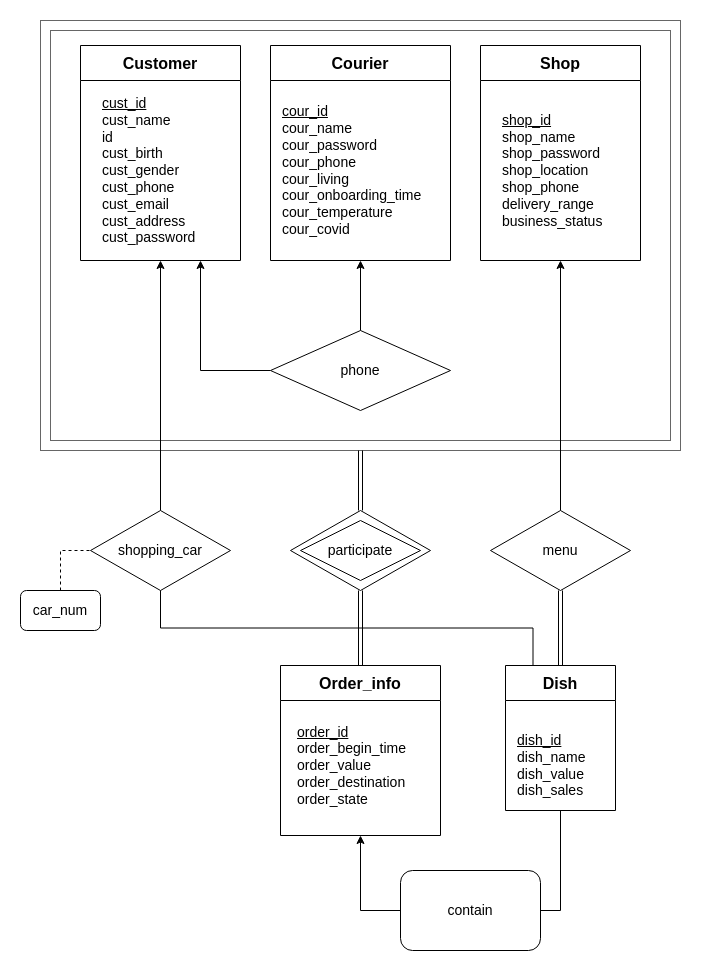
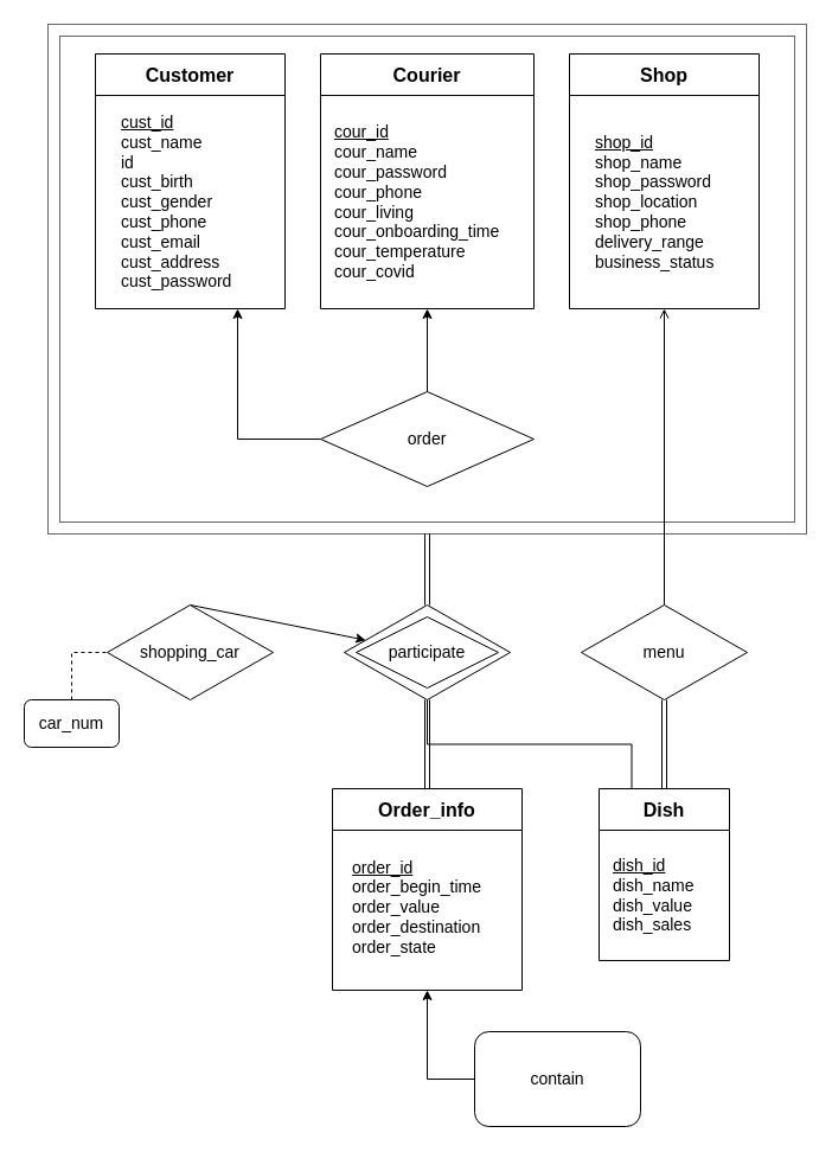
  <mxCell id="0" />
  <mxCell id="1" parent="0" />
  <mxCell id="2" value="" style="rounded=0;whiteSpace=wrap;html=1;fontSize=14;fillColor=none;fontColor=#333333;strokeColor=#666666;perimeterSpacing=0;" vertex="1" parent="1"><mxGeometry x="50" y="30" width="620" height="410" as="geometry" /></mxCell>
  <mxCell id="3" value="" style="rounded=0;whiteSpace=wrap;html=1;fontSize=14;fillColor=none;fontColor=#333333;strokeColor=#666666;perimeterSpacing=0;" vertex="1" parent="1"><mxGeometry x="40" y="20" width="640" height="430" as="geometry" /></mxCell>
  <mxCell id="4" value="Customer" style="swimlane;whiteSpace=wrap;html=1;fontSize=16;startSize=35;" vertex="1" parent="1"><mxGeometry x="80" y="45" width="160" height="215" as="geometry" /></mxCell>
  <mxCell id="5" value="&lt;u&gt;cust_id&lt;/u&gt;&lt;br&gt;&lt;div style=&quot;&quot;&gt;&lt;span style=&quot;background-color: initial;&quot;&gt;cust_name&lt;/span&gt;&lt;/div&gt;&lt;div style=&quot;&quot;&gt;&lt;span style=&quot;background-color: initial;&quot;&gt;id&lt;/span&gt;&lt;/div&gt;&lt;div style=&quot;&quot;&gt;&lt;span style=&quot;background-color: initial;&quot;&gt;cust_birth&lt;/span&gt;&lt;/div&gt;&lt;div style=&quot;&quot;&gt;cust_gender&lt;/div&gt;&lt;div style=&quot;&quot;&gt;cust_phone&lt;/div&gt;&lt;div style=&quot;&quot;&gt;cust_email&lt;/div&gt;&lt;div style=&quot;&quot;&gt;cust_address&lt;/div&gt;&lt;div style=&quot;&quot;&gt;cust_password&lt;/div&gt;" style="text;html=1;align=left;verticalAlign=middle;resizable=0;points=[];autosize=1;strokeColor=none;fillColor=none;fontSize=14;" vertex="1" parent="4"><mxGeometry x="20" y="45" width="120" height="160" as="geometry" /></mxCell>
  <mxCell id="6" value="Shop" style="swimlane;whiteSpace=wrap;html=1;fontSize=16;startSize=35;" vertex="1" parent="1"><mxGeometry x="480" y="45" width="160" height="215" as="geometry" /></mxCell>
  <mxCell id="7" value="&lt;u&gt;shop_id&lt;br&gt;&lt;/u&gt;shop_name&lt;br&gt;shop_password&lt;br&gt;shop_location&lt;br&gt;shop_phone&lt;br&gt;delivery_range&lt;br&gt;business_status" style="text;html=1;align=left;verticalAlign=middle;resizable=0;points=[];autosize=1;strokeColor=none;fillColor=none;fontSize=14;" vertex="1" parent="6"><mxGeometry x="20" y="60" width="120" height="130" as="geometry" /></mxCell>
  <mxCell id="8" value="Courier" style="swimlane;whiteSpace=wrap;html=1;fontSize=16;startSize=35;" vertex="1" parent="1"><mxGeometry x="270" y="45" width="180" height="215" as="geometry" /></mxCell>
  <mxCell id="9" value="&lt;u&gt;cour_id&lt;br&gt;&lt;/u&gt;cour_name&lt;br&gt;cour_password&lt;br&gt;cour_phone&lt;br&gt;cour_living&lt;br&gt;cour_onboarding_time&lt;br&gt;cour_temperature&lt;br&gt;cour_covid" style="text;html=1;align=left;verticalAlign=middle;resizable=0;points=[];autosize=1;strokeColor=none;fillColor=none;fontSize=14;" vertex="1" parent="8"><mxGeometry x="10" y="50" width="160" height="150" as="geometry" /></mxCell>
  <mxCell id="10" value="Order_info" style="swimlane;whiteSpace=wrap;html=1;fontSize=16;startSize=35;" vertex="1" parent="1"><mxGeometry x="280" y="665" width="160" height="170" as="geometry" /></mxCell>
  <mxCell id="11" value="&lt;u&gt;order_id&lt;/u&gt;&lt;br&gt;order_begin_time&lt;br&gt;order_value&lt;br&gt;order_destination&lt;br&gt;order_state" style="text;html=1;align=left;verticalAlign=middle;resizable=0;points=[];autosize=1;strokeColor=none;fillColor=none;fontSize=14;" vertex="1" parent="10"><mxGeometry x="15" y="50" width="130" height="100" as="geometry" /></mxCell>
  <mxCell id="12" value="Dish" style="swimlane;whiteSpace=wrap;html=1;fontSize=16;startSize=35;" vertex="1" parent="1"><mxGeometry x="505" y="665" width="110" height="145" as="geometry" /></mxCell>
- <mxCell id="13" value="&lt;u&gt;dish_id&lt;/u&gt;&lt;br&gt;dish_name&lt;br&gt;dish_value&lt;br&gt;dish_sales" style="text;html=1;align=left;verticalAlign=middle;resizable=0;points=[];autosize=1;strokeColor=none;fillColor=none;fontSize=14;" vertex="1" parent="12"><mxGeometry x="10" y="60" width="90" height="80" as="geometry" /></mxCell>
- <mxCell id="14" value="phone" style="rhombus;whiteSpace=wrap;html=1;fontSize=14;" vertex="1" parent="1"><mxGeometry x="270" y="330" width="180" height="80" as="geometry" /></mxCell>
+ <mxCell id="13" value="&lt;u&gt;dish_id&lt;/u&gt;&lt;br&gt;dish_name&lt;br&gt;dish_value&lt;br&gt;dish_sales" style="text;html=1;align=left;verticalAlign=middle;resizable=0;points=[];autosize=1;strokeColor=none;fillColor=none;fontSize=14;" vertex="1" parent="12"><mxGeometry x="10" y="50" width="90" height="80" as="geometry" /></mxCell>
+ <mxCell id="14" value="order" style="rhombus;whiteSpace=wrap;html=1;fontSize=14;" vertex="1" parent="1"><mxGeometry x="270" y="330" width="180" height="80" as="geometry" /></mxCell>
  <mxCell id="15" value="" style="endArrow=classic;html=1;rounded=0;fontSize=14;exitX=0.5;exitY=0;exitDx=0;exitDy=0;entryX=0.5;entryY=1;entryDx=0;entryDy=0;" edge="1" parent="1" source="14" target="8"><mxGeometry width="50" height="50" relative="1" as="geometry"><mxPoint x="190" y="290" as="sourcePoint" /><mxPoint x="240" y="240" as="targetPoint" /></mxGeometry></mxCell>
  <mxCell id="16" value="" style="endArrow=classic;html=1;rounded=0;fontSize=14;exitX=0;exitY=0.5;exitDx=0;exitDy=0;entryX=0.75;entryY=1;entryDx=0;entryDy=0;edgeStyle=orthogonalEdgeStyle;" edge="1" parent="1" source="14" target="4"><mxGeometry width="50" height="50" relative="1" as="geometry"><mxPoint x="200" y="410" as="sourcePoint" /><mxPoint x="250" y="360" as="targetPoint" /></mxGeometry></mxCell>
  <mxCell id="17" value="" style="endArrow=none;html=1;rounded=0;fontSize=14;entryX=0.5;entryY=1;entryDx=0;entryDy=0;exitX=0.5;exitY=0;exitDx=0;exitDy=0;shape=link;" edge="1" parent="1" source="10" target="19"><mxGeometry width="50" height="50" relative="1" as="geometry"><mxPoint x="330" y="540" as="sourcePoint" /><mxPoint x="380" y="490" as="targetPoint" /></mxGeometry></mxCell>
  <mxCell id="18" value="" style="shape=link;rounded=0;orthogonalLoop=1;jettySize=auto;html=1;fontSize=14;" edge="1" parent="1" source="19" target="3"><mxGeometry relative="1" as="geometry" /></mxCell>
  <mxCell id="19" value="participate" style="rhombus;whiteSpace=wrap;html=1;fontSize=14;fillColor=none;" vertex="1" parent="1"><mxGeometry x="290" y="510" width="140" height="80" as="geometry" /></mxCell>
  <mxCell id="20" value="menu" style="rhombus;whiteSpace=wrap;html=1;fontSize=14;fillColor=none;" vertex="1" parent="1"><mxGeometry x="490" y="510" width="140" height="80" as="geometry" /></mxCell>
  <mxCell id="21" value="" style="endArrow=none;html=1;rounded=0;fontSize=14;entryX=0.5;entryY=1;entryDx=0;entryDy=0;exitX=0.5;exitY=0;exitDx=0;exitDy=0;shape=link;" edge="1" parent="1" source="12" target="20"><mxGeometry width="50" height="50" relative="1" as="geometry"><mxPoint x="580" y="655" as="sourcePoint" /><mxPoint x="580" y="580" as="targetPoint" /></mxGeometry></mxCell>
- <mxCell id="22" value="" style="endArrow=classic;html=1;rounded=0;fontSize=14;entryX=0.5;entryY=1;entryDx=0;entryDy=0;exitX=0.5;exitY=0;exitDx=0;exitDy=0;" edge="1" parent="1" source="20" target="6"><mxGeometry width="50" height="50" relative="1" as="geometry"><mxPoint x="560" y="480" as="sourcePoint" /><mxPoint x="570" y="270" as="targetPoint" /></mxGeometry></mxCell>
+ <mxCell id="22" value="" style="endArrow=open;html=1;rounded=0;fontSize=14;entryX=0.5;entryY=1;entryDx=0;entryDy=0;exitX=0.5;exitY=0;exitDx=0;exitDy=0;" edge="1" parent="1" source="20" target="6"><mxGeometry width="50" height="50" relative="1" as="geometry"><mxPoint x="560" y="480" as="sourcePoint" /><mxPoint x="570" y="270" as="targetPoint" /></mxGeometry></mxCell>
  <mxCell id="23" value="shopping_car" style="rhombus;whiteSpace=wrap;html=1;fontSize=14;fillColor=none;" vertex="1" parent="1"><mxGeometry x="90" y="510" width="140" height="80" as="geometry" /></mxCell>
- <mxCell id="24" value="" style="endArrow=classic;html=1;rounded=0;fontSize=14;entryX=0.5;entryY=1;entryDx=0;entryDy=0;exitX=0.5;exitY=0;exitDx=0;exitDy=0;" edge="1" parent="1" source="23" target="4"><mxGeometry width="50" height="50" relative="1" as="geometry"><mxPoint x="129.5" y="510" as="sourcePoint" /><mxPoint x="129.5" y="260" as="targetPoint" /></mxGeometry></mxCell>
- <mxCell id="25" value="" style="endArrow=none;html=1;rounded=0;fontSize=14;edgeStyle=orthogonalEdgeStyle;entryX=0.5;entryY=1;entryDx=0;entryDy=0;exitX=0.25;exitY=0;exitDx=0;exitDy=0;" edge="1" parent="1" source="12" target="23"><mxGeometry width="50" height="50" relative="1" as="geometry"><mxPoint x="130" y="680" as="sourcePoint" /><mxPoint x="180" y="630" as="targetPoint" /></mxGeometry></mxCell>
+ <mxCell id="24" value="" style="endArrow=classic;html=1;rounded=0;fontSize=14;exitX=0.5;exitY=0;exitDx=0;exitDy=0;" edge="1" parent="1" source="23" target="19"><mxGeometry width="50" height="50" relative="1" as="geometry"><mxPoint x="129.5" y="510" as="sourcePoint" /><mxPoint x="129.5" y="260" as="targetPoint" /></mxGeometry></mxCell>
+ <mxCell id="25" value="" style="endArrow=none;html=1;rounded=0;fontSize=14;edgeStyle=orthogonalEdgeStyle;exitX=0.25;exitY=0;exitDx=0;exitDy=0;" edge="1" parent="1" source="12" target="19"><mxGeometry width="50" height="50" relative="1" as="geometry"><mxPoint x="130" y="680" as="sourcePoint" /><mxPoint x="180" y="630" as="targetPoint" /></mxGeometry></mxCell>
  <mxCell id="26" value="car_num" style="whiteSpace=wrap;html=1;fontSize=14;fillColor=none;rounded=1;" vertex="1" parent="1"><mxGeometry x="20" y="590" width="80" height="40" as="geometry" /></mxCell>
  <mxCell id="27" value="" style="endArrow=none;dashed=1;html=1;rounded=0;fontSize=14;exitX=0.5;exitY=0;exitDx=0;exitDy=0;entryX=0;entryY=0.5;entryDx=0;entryDy=0;edgeStyle=orthogonalEdgeStyle;" edge="1" parent="1" source="26" target="23"><mxGeometry width="50" height="50" relative="1" as="geometry"><mxPoint x="310" y="520" as="sourcePoint" /><mxPoint x="360" y="470" as="targetPoint" /></mxGeometry></mxCell>
  <mxCell id="28" style="edgeStyle=orthogonalEdgeStyle;rounded=0;orthogonalLoop=1;jettySize=auto;html=1;exitX=0;exitY=0.5;exitDx=0;exitDy=0;entryX=0.5;entryY=1;entryDx=0;entryDy=0;fontSize=14;" edge="1" parent="1" source="29" target="10"><mxGeometry relative="1" as="geometry" /></mxCell>
  <mxCell id="29" value="contain" style="whiteSpace=wrap;html=1;fontSize=14;fillColor=none;rounded=1;" vertex="1" parent="1"><mxGeometry x="400" y="870" width="140" height="80" as="geometry" /></mxCell>
- <mxCell id="30" value="" style="endArrow=none;html=1;rounded=0;fontSize=14;exitX=1;exitY=0.5;exitDx=0;exitDy=0;entryX=0.5;entryY=1;entryDx=0;entryDy=0;edgeStyle=orthogonalEdgeStyle;" edge="1" parent="1" source="29" target="12"><mxGeometry width="50" height="50" relative="1" as="geometry"><mxPoint x="600" y="910" as="sourcePoint" /><mxPoint x="650" y="860" as="targetPoint" /></mxGeometry></mxCell>
  <mxCell id="31" value="" style="rhombus;whiteSpace=wrap;html=1;fontSize=14;fillColor=none;" vertex="1" parent="1"><mxGeometry x="300" y="520" width="120" height="60" as="geometry" /></mxCell>
